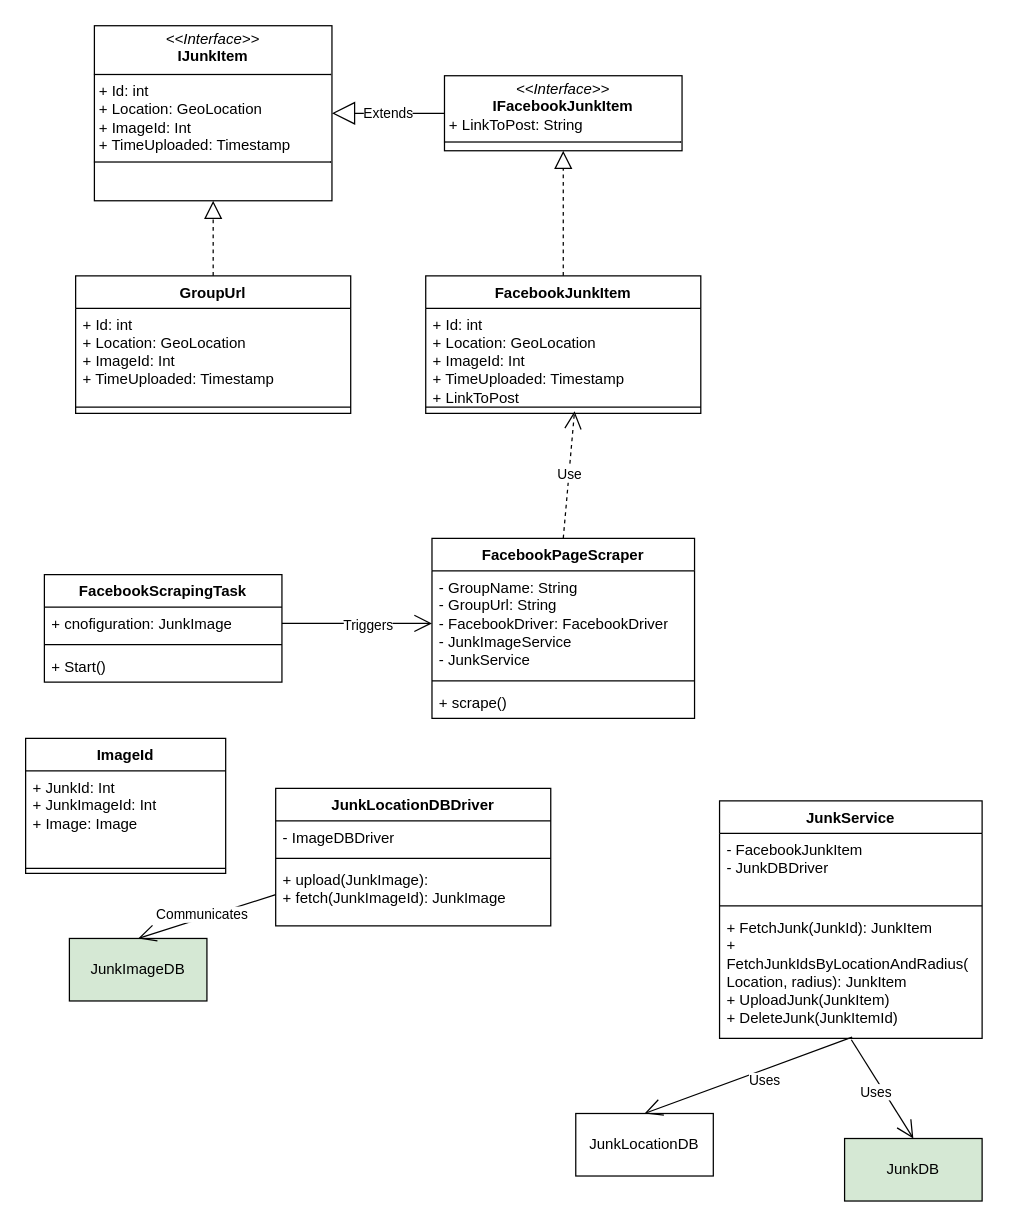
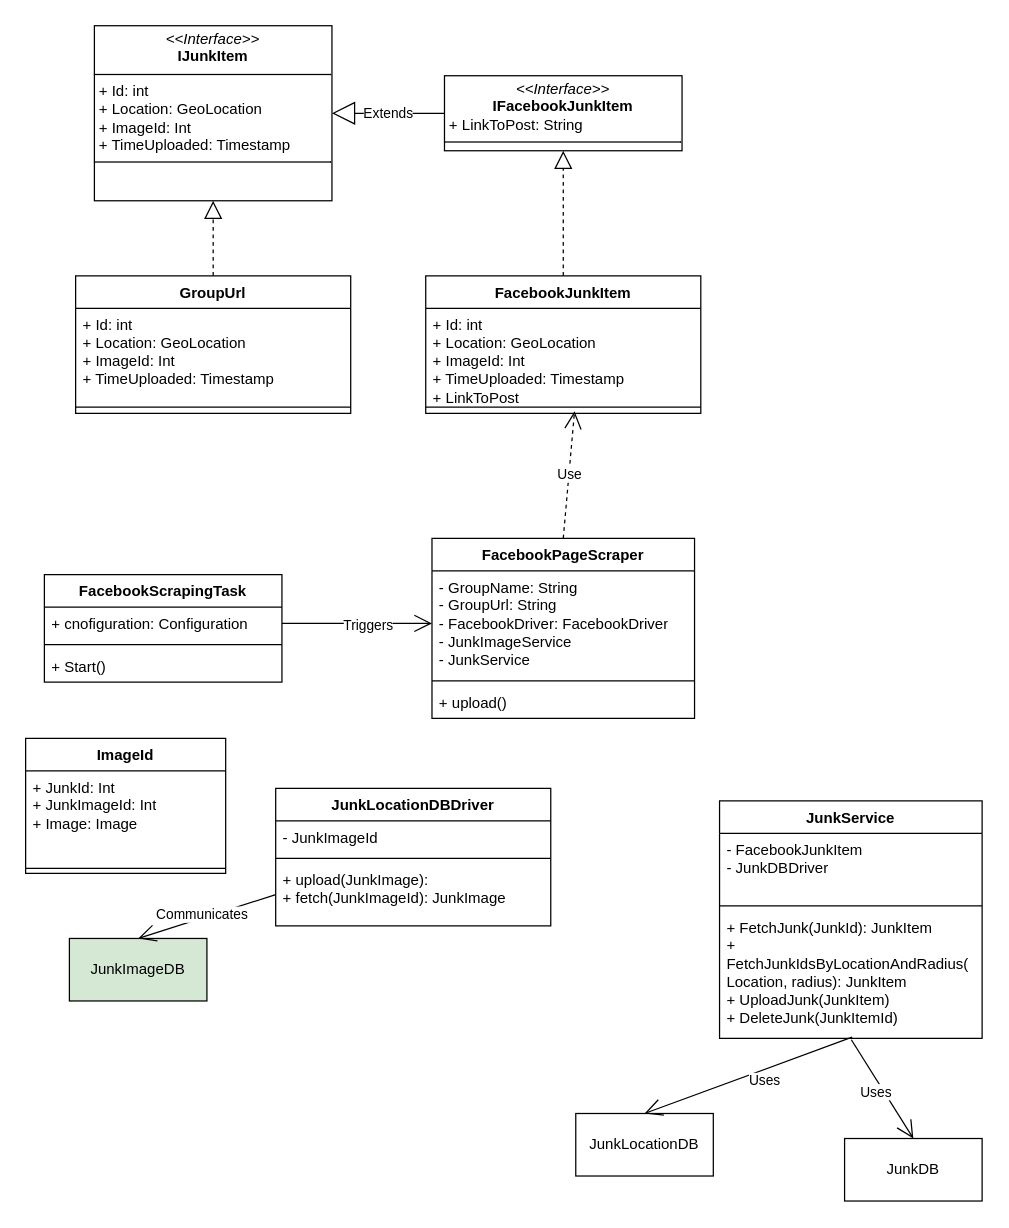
  <mxCell id="0" />
  <mxCell id="1" parent="0" />
  <mxCell id="2" value="GroupUrl" style="swimlane;fontStyle=1;align=center;verticalAlign=top;childLayout=stackLayout;horizontal=1;startSize=26;horizontalStack=0;resizeParent=1;resizeParentMax=0;resizeLast=0;collapsible=1;marginBottom=0;whiteSpace=wrap;html=1;" vertex="1" parent="1"><mxGeometry x="60" y="220" width="220" height="110" as="geometry" /></mxCell>
  <mxCell id="3" value="+ Id: int&lt;div&gt;+ Location: GeoLocation&lt;/div&gt;&lt;div&gt;+ ImageId: Int&lt;/div&gt;&lt;div&gt;+ TimeUploaded: Timestamp&lt;/div&gt;" style="text;strokeColor=none;fillColor=none;align=left;verticalAlign=top;spacingLeft=4;spacingRight=4;overflow=hidden;rotatable=0;points=[[0,0.5],[1,0.5]];portConstraint=eastwest;whiteSpace=wrap;html=1;" vertex="1" parent="2"><mxGeometry y="26" width="220" height="74" as="geometry" /></mxCell>
  <mxCell id="4" value="" style="line;strokeWidth=1;fillColor=none;align=left;verticalAlign=middle;spacingTop=-1;spacingLeft=3;spacingRight=3;rotatable=0;labelPosition=right;points=[];portConstraint=eastwest;strokeColor=inherit;" vertex="1" parent="2"><mxGeometry y="100" width="220" height="10" as="geometry" /></mxCell>
  <mxCell id="5" value="&lt;p style=&quot;margin:0px;margin-top:4px;text-align:center;&quot;&gt;&lt;i&gt;&amp;lt;&amp;lt;Interface&amp;gt;&amp;gt;&lt;/i&gt;&lt;br&gt;&lt;b&gt;IJunkItem&lt;/b&gt;&lt;/p&gt;&lt;hr size=&quot;1&quot; style=&quot;border-style:solid;&quot;&gt;&lt;p style=&quot;margin:0px;margin-left:4px;&quot;&gt;+ Id: int&lt;br&gt;+ Location: GeoLocation&lt;/p&gt;&lt;p style=&quot;margin:0px;margin-left:4px;&quot;&gt;+ ImageId: Int&lt;/p&gt;&lt;p style=&quot;margin:0px;margin-left:4px;&quot;&gt;+ TimeUploaded: Timestamp&lt;/p&gt;&lt;hr size=&quot;1&quot; style=&quot;border-style:solid;&quot;&gt;&lt;p style=&quot;margin:0px;margin-left:4px;&quot;&gt;&lt;br&gt;&lt;/p&gt;" style="verticalAlign=top;align=left;overflow=fill;html=1;whiteSpace=wrap;" vertex="1" parent="1"><mxGeometry x="75" y="20" width="190" height="140" as="geometry" /></mxCell>
  <mxCell id="6" value="" style="endArrow=block;dashed=1;endFill=0;endSize=12;html=1;rounded=0;exitX=0.5;exitY=0;exitDx=0;exitDy=0;entryX=0.5;entryY=1;entryDx=0;entryDy=0;" edge="1" parent="1" source="2" target="5"><mxGeometry width="160" relative="1" as="geometry"><mxPoint x="325" y="290" as="sourcePoint" /><mxPoint x="485" y="290" as="targetPoint" /></mxGeometry></mxCell>
  <mxCell id="7" value="FacebookJunkItem" style="swimlane;fontStyle=1;align=center;verticalAlign=top;childLayout=stackLayout;horizontal=1;startSize=26;horizontalStack=0;resizeParent=1;resizeParentMax=0;resizeLast=0;collapsible=1;marginBottom=0;whiteSpace=wrap;html=1;" vertex="1" parent="1"><mxGeometry x="340" y="220" width="220" height="110" as="geometry" /></mxCell>
  <mxCell id="8" value="+ Id: int&lt;div&gt;+ Location: GeoLocation&lt;/div&gt;&lt;div&gt;+ ImageId: Int&lt;/div&gt;&lt;div&gt;+ TimeUploaded: Timestamp&lt;/div&gt;&lt;div&gt;+ LinkToPost&lt;/div&gt;" style="text;strokeColor=none;fillColor=none;align=left;verticalAlign=top;spacingLeft=4;spacingRight=4;overflow=hidden;rotatable=0;points=[[0,0.5],[1,0.5]];portConstraint=eastwest;whiteSpace=wrap;html=1;" vertex="1" parent="7"><mxGeometry y="26" width="220" height="74" as="geometry" /></mxCell>
  <mxCell id="9" value="" style="line;strokeWidth=1;fillColor=none;align=left;verticalAlign=middle;spacingTop=-1;spacingLeft=3;spacingRight=3;rotatable=0;labelPosition=right;points=[];portConstraint=eastwest;strokeColor=inherit;" vertex="1" parent="7"><mxGeometry y="100" width="220" height="10" as="geometry" /></mxCell>
  <mxCell id="10" value="&lt;p style=&quot;margin:0px;margin-top:4px;text-align:center;&quot;&gt;&lt;i&gt;&amp;lt;&amp;lt;Interface&amp;gt;&amp;gt;&lt;/i&gt;&lt;br&gt;&lt;b&gt;IFacebookJunkItem&lt;/b&gt;&lt;/p&gt;&lt;p style=&quot;margin:0px;margin-left:4px;&quot;&gt;+ LinkToPost: String&lt;/p&gt;&lt;hr size=&quot;1&quot; style=&quot;border-style:solid;&quot;&gt;&lt;p style=&quot;margin:0px;margin-left:4px;&quot;&gt;&lt;br&gt;&lt;/p&gt;" style="verticalAlign=top;align=left;overflow=fill;html=1;whiteSpace=wrap;" vertex="1" parent="1"><mxGeometry x="355" y="60" width="190" height="60" as="geometry" /></mxCell>
  <mxCell id="11" value="Extends" style="endArrow=block;endSize=16;endFill=0;html=1;rounded=0;entryX=1;entryY=0.5;entryDx=0;entryDy=0;exitX=0;exitY=0.5;exitDx=0;exitDy=0;" edge="1" parent="1" source="10" target="5"><mxGeometry width="160" relative="1" as="geometry"><mxPoint x="325" y="290" as="sourcePoint" /><mxPoint x="485" y="290" as="targetPoint" /></mxGeometry></mxCell>
  <mxCell id="12" value="" style="endArrow=block;dashed=1;endFill=0;endSize=12;html=1;rounded=0;entryX=0.5;entryY=1;entryDx=0;entryDy=0;exitX=0.5;exitY=0;exitDx=0;exitDy=0;" edge="1" parent="1" source="7" target="10"><mxGeometry width="160" relative="1" as="geometry"><mxPoint x="325" y="290" as="sourcePoint" /><mxPoint x="485" y="290" as="targetPoint" /></mxGeometry></mxCell>
- <mxCell id="13" value="JunkDB" style="html=1;whiteSpace=wrap;fillColor=#d5e8d4;" vertex="1" parent="1"><mxGeometry x="675" y="910" width="110" height="50" as="geometry" /></mxCell>
+ <mxCell id="13" value="JunkDB" style="html=1;whiteSpace=wrap;" vertex="1" parent="1"><mxGeometry x="675" y="910" width="110" height="50" as="geometry" /></mxCell>
  <mxCell id="14" value="JunkLocationDB" style="html=1;whiteSpace=wrap;" vertex="1" parent="1"><mxGeometry x="460" y="890" width="110" height="50" as="geometry" /></mxCell>
  <mxCell id="15" value="JunkImageDB" style="html=1;whiteSpace=wrap;fillColor=#d5e8d4;" vertex="1" parent="1"><mxGeometry x="55" y="750" width="110" height="50" as="geometry" /></mxCell>
  <mxCell id="16" value="FacebookScrapingTask" style="swimlane;fontStyle=1;align=center;verticalAlign=top;childLayout=stackLayout;horizontal=1;startSize=26;horizontalStack=0;resizeParent=1;resizeParentMax=0;resizeLast=0;collapsible=1;marginBottom=0;whiteSpace=wrap;html=1;" vertex="1" parent="1"><mxGeometry x="35" y="459" width="190" height="86" as="geometry" /></mxCell>
- <mxCell id="17" value="+ cnofiguration: JunkImage" style="text;strokeColor=none;fillColor=none;align=left;verticalAlign=top;spacingLeft=4;spacingRight=4;overflow=hidden;rotatable=0;points=[[0,0.5],[1,0.5]];portConstraint=eastwest;whiteSpace=wrap;html=1;" vertex="1" parent="16"><mxGeometry y="26" width="190" height="26" as="geometry" /></mxCell>
+ <mxCell id="17" value="+ cnofiguration: Configuration" style="text;strokeColor=none;fillColor=none;align=left;verticalAlign=top;spacingLeft=4;spacingRight=4;overflow=hidden;rotatable=0;points=[[0,0.5],[1,0.5]];portConstraint=eastwest;whiteSpace=wrap;html=1;" vertex="1" parent="16"><mxGeometry y="26" width="190" height="26" as="geometry" /></mxCell>
  <mxCell id="18" value="" style="line;strokeWidth=1;fillColor=none;align=left;verticalAlign=middle;spacingTop=-1;spacingLeft=3;spacingRight=3;rotatable=0;labelPosition=right;points=[];portConstraint=eastwest;strokeColor=inherit;" vertex="1" parent="16"><mxGeometry y="52" width="190" height="8" as="geometry" /></mxCell>
  <mxCell id="19" value="+ Start()" style="text;strokeColor=none;fillColor=none;align=left;verticalAlign=top;spacingLeft=4;spacingRight=4;overflow=hidden;rotatable=0;points=[[0,0.5],[1,0.5]];portConstraint=eastwest;whiteSpace=wrap;html=1;" vertex="1" parent="16"><mxGeometry y="60" width="190" height="26" as="geometry" /></mxCell>
  <mxCell id="20" value="FacebookPageScraper" style="swimlane;fontStyle=1;align=center;verticalAlign=top;childLayout=stackLayout;horizontal=1;startSize=26;horizontalStack=0;resizeParent=1;resizeParentMax=0;resizeLast=0;collapsible=1;marginBottom=0;whiteSpace=wrap;html=1;" vertex="1" parent="1"><mxGeometry x="345" y="430" width="210" height="144" as="geometry" /></mxCell>
  <mxCell id="21" value="- GroupName: String&lt;div&gt;- GroupUrl: String&lt;/div&gt;&lt;div&gt;- FacebookDriver: FacebookDriver&lt;/div&gt;&lt;div&gt;- JunkImageService&lt;/div&gt;&lt;div&gt;- JunkService&lt;/div&gt;" style="text;strokeColor=none;fillColor=none;align=left;verticalAlign=top;spacingLeft=4;spacingRight=4;overflow=hidden;rotatable=0;points=[[0,0.5],[1,0.5]];portConstraint=eastwest;whiteSpace=wrap;html=1;" vertex="1" parent="20"><mxGeometry y="26" width="210" height="84" as="geometry" /></mxCell>
  <mxCell id="22" value="" style="line;strokeWidth=1;fillColor=none;align=left;verticalAlign=middle;spacingTop=-1;spacingLeft=3;spacingRight=3;rotatable=0;labelPosition=right;points=[];portConstraint=eastwest;strokeColor=inherit;" vertex="1" parent="20"><mxGeometry y="110" width="210" height="8" as="geometry" /></mxCell>
- <mxCell id="23" value="+ scrape()" style="text;strokeColor=none;fillColor=none;align=left;verticalAlign=top;spacingLeft=4;spacingRight=4;overflow=hidden;rotatable=0;points=[[0,0.5],[1,0.5]];portConstraint=eastwest;whiteSpace=wrap;html=1;" vertex="1" parent="20"><mxGeometry y="118" width="210" height="26" as="geometry" /></mxCell>
+ <mxCell id="23" value="+ upload()" style="text;strokeColor=none;fillColor=none;align=left;verticalAlign=top;spacingLeft=4;spacingRight=4;overflow=hidden;rotatable=0;points=[[0,0.5],[1,0.5]];portConstraint=eastwest;whiteSpace=wrap;html=1;" vertex="1" parent="20"><mxGeometry y="118" width="210" height="26" as="geometry" /></mxCell>
  <mxCell id="24" value="Use" style="endArrow=open;endSize=12;dashed=1;html=1;rounded=0;exitX=0.5;exitY=0;exitDx=0;exitDy=0;entryX=0.541;entryY=0.833;entryDx=0;entryDy=0;entryPerimeter=0;" edge="1" parent="1" source="20" target="9"><mxGeometry width="160" relative="1" as="geometry"><mxPoint x="325" y="390" as="sourcePoint" /><mxPoint x="485" y="390" as="targetPoint" /></mxGeometry></mxCell>
  <mxCell id="25" value="" style="endArrow=open;endFill=1;endSize=12;html=1;rounded=0;exitX=1;exitY=0.5;exitDx=0;exitDy=0;entryX=0;entryY=0.5;entryDx=0;entryDy=0;" edge="1" parent="1" source="17" target="21"><mxGeometry width="160" relative="1" as="geometry"><mxPoint x="325" y="390" as="sourcePoint" /><mxPoint x="485" y="390" as="targetPoint" /></mxGeometry></mxCell>
  <mxCell id="26" value="Triggers" style="edgeLabel;html=1;align=center;verticalAlign=middle;resizable=0;points=[];" vertex="1" connectable="0" parent="25"><mxGeometry x="0.133" y="-1" relative="1" as="geometry"><mxPoint as="offset" /></mxGeometry></mxCell>
  <mxCell id="27" value="JunkService" style="swimlane;fontStyle=1;align=center;verticalAlign=top;childLayout=stackLayout;horizontal=1;startSize=26;horizontalStack=0;resizeParent=1;resizeParentMax=0;resizeLast=0;collapsible=1;marginBottom=0;whiteSpace=wrap;html=1;" vertex="1" parent="1"><mxGeometry x="575" y="640" width="210" height="190" as="geometry" /></mxCell>
  <mxCell id="28" value="- FacebookJunkItem&lt;div&gt;- JunkDBDriver&lt;/div&gt;" style="text;strokeColor=none;fillColor=none;align=left;verticalAlign=top;spacingLeft=4;spacingRight=4;overflow=hidden;rotatable=0;points=[[0,0.5],[1,0.5]];portConstraint=eastwest;whiteSpace=wrap;html=1;" vertex="1" parent="27"><mxGeometry y="26" width="210" height="54" as="geometry" /></mxCell>
  <mxCell id="29" value="" style="line;strokeWidth=1;fillColor=none;align=left;verticalAlign=middle;spacingTop=-1;spacingLeft=3;spacingRight=3;rotatable=0;labelPosition=right;points=[];portConstraint=eastwest;strokeColor=inherit;" vertex="1" parent="27"><mxGeometry y="80" width="210" height="8" as="geometry" /></mxCell>
  <mxCell id="30" value="+ FetchJunk(JunkId): JunkItem&lt;div&gt;+ FetchJunkIdsByLocationAndRadius(&lt;/div&gt;&lt;div&gt;Location, radius): JunkItem&lt;/div&gt;&lt;div&gt;+ UploadJunk(JunkItem)&lt;/div&gt;&lt;div&gt;+ DeleteJunk(JunkItemId)&lt;/div&gt;" style="text;strokeColor=none;fillColor=none;align=left;verticalAlign=top;spacingLeft=4;spacingRight=4;overflow=hidden;rotatable=0;points=[[0,0.5],[1,0.5]];portConstraint=eastwest;whiteSpace=wrap;html=1;" vertex="1" parent="27"><mxGeometry y="88" width="210" height="102" as="geometry" /></mxCell>
  <mxCell id="31" value="JunkLocationDBDriver&lt;div&gt;&lt;br&gt;&lt;/div&gt;" style="swimlane;fontStyle=1;align=center;verticalAlign=top;childLayout=stackLayout;horizontal=1;startSize=26;horizontalStack=0;resizeParent=1;resizeParentMax=0;resizeLast=0;collapsible=1;marginBottom=0;whiteSpace=wrap;html=1;" vertex="1" parent="1"><mxGeometry x="220" y="630" width="220" height="110" as="geometry" /></mxCell>
- <mxCell id="32" value="- ImageDBDriver" style="text;strokeColor=none;fillColor=none;align=left;verticalAlign=top;spacingLeft=4;spacingRight=4;overflow=hidden;rotatable=0;points=[[0,0.5],[1,0.5]];portConstraint=eastwest;whiteSpace=wrap;html=1;" vertex="1" parent="31"><mxGeometry y="26" width="220" height="26" as="geometry" /></mxCell>
+ <mxCell id="32" value="- JunkImageId" style="text;strokeColor=none;fillColor=none;align=left;verticalAlign=top;spacingLeft=4;spacingRight=4;overflow=hidden;rotatable=0;points=[[0,0.5],[1,0.5]];portConstraint=eastwest;whiteSpace=wrap;html=1;" vertex="1" parent="31"><mxGeometry y="26" width="220" height="26" as="geometry" /></mxCell>
  <mxCell id="33" value="" style="line;strokeWidth=1;fillColor=none;align=left;verticalAlign=middle;spacingTop=-1;spacingLeft=3;spacingRight=3;rotatable=0;labelPosition=right;points=[];portConstraint=eastwest;strokeColor=inherit;" vertex="1" parent="31"><mxGeometry y="52" width="220" height="8" as="geometry" /></mxCell>
  <mxCell id="34" value="+ upload(JunkImage):&lt;div&gt;+ fetch(JunkImageId): JunkImage&lt;/div&gt;" style="text;strokeColor=none;fillColor=none;align=left;verticalAlign=top;spacingLeft=4;spacingRight=4;overflow=hidden;rotatable=0;points=[[0,0.5],[1,0.5]];portConstraint=eastwest;whiteSpace=wrap;html=1;" vertex="1" parent="31"><mxGeometry y="60" width="220" height="50" as="geometry" /></mxCell>
  <mxCell id="35" value="ImageId" style="swimlane;fontStyle=1;align=center;verticalAlign=top;childLayout=stackLayout;horizontal=1;startSize=26;horizontalStack=0;resizeParent=1;resizeParentMax=0;resizeLast=0;collapsible=1;marginBottom=0;whiteSpace=wrap;html=1;" vertex="1" parent="1"><mxGeometry x="20" y="590" width="160" height="108" as="geometry" /></mxCell>
  <mxCell id="36" value="+ JunkId: Int&lt;div&gt;+ JunkImageId: Int&lt;/div&gt;&lt;div&gt;+ Image: Image&lt;/div&gt;" style="text;strokeColor=none;fillColor=none;align=left;verticalAlign=top;spacingLeft=4;spacingRight=4;overflow=hidden;rotatable=0;points=[[0,0.5],[1,0.5]];portConstraint=eastwest;whiteSpace=wrap;html=1;" vertex="1" parent="35"><mxGeometry y="26" width="160" height="74" as="geometry" /></mxCell>
  <mxCell id="37" value="" style="line;strokeWidth=1;fillColor=none;align=left;verticalAlign=middle;spacingTop=-1;spacingLeft=3;spacingRight=3;rotatable=0;labelPosition=right;points=[];portConstraint=eastwest;strokeColor=inherit;" vertex="1" parent="35"><mxGeometry y="100" width="160" height="8" as="geometry" /></mxCell>
  <mxCell id="38" value="" style="endArrow=open;endFill=1;endSize=12;html=1;rounded=0;exitX=0;exitY=0.5;exitDx=0;exitDy=0;entryX=0.5;entryY=0;entryDx=0;entryDy=0;" edge="1" parent="1" source="34" target="15"><mxGeometry width="160" relative="1" as="geometry"><mxPoint x="325" y="890" as="sourcePoint" /><mxPoint x="485" y="890" as="targetPoint" /></mxGeometry></mxCell>
  <mxCell id="39" value="Communicates" style="edgeLabel;html=1;align=center;verticalAlign=middle;resizable=0;points=[];" vertex="1" connectable="0" parent="38"><mxGeometry x="0.078" y="-3" relative="1" as="geometry"><mxPoint as="offset" /></mxGeometry></mxCell>
  <mxCell id="40" value="" style="endArrow=open;endFill=1;endSize=12;html=1;rounded=0;exitX=0.505;exitY=0.99;exitDx=0;exitDy=0;exitPerimeter=0;entryX=0.5;entryY=0;entryDx=0;entryDy=0;" edge="1" parent="1" source="30" target="14"><mxGeometry width="160" relative="1" as="geometry"><mxPoint x="325" y="890" as="sourcePoint" /><mxPoint x="485" y="890" as="targetPoint" /></mxGeometry></mxCell>
  <mxCell id="41" value="Uses" style="edgeLabel;html=1;align=center;verticalAlign=middle;resizable=0;points=[];" vertex="1" connectable="0" parent="40"><mxGeometry x="-0.117" y="8" relative="1" as="geometry"><mxPoint as="offset" /></mxGeometry></mxCell>
  <mxCell id="42" value="" style="endArrow=open;endFill=1;endSize=12;html=1;rounded=0;exitX=0.502;exitY=1.01;exitDx=0;exitDy=0;exitPerimeter=0;entryX=0.5;entryY=0;entryDx=0;entryDy=0;" edge="1" parent="1" source="30" target="13"><mxGeometry width="160" relative="1" as="geometry"><mxPoint x="525" y="850" as="sourcePoint" /><mxPoint x="685" y="850" as="targetPoint" /></mxGeometry></mxCell>
  <mxCell id="43" value="Uses" style="edgeLabel;html=1;align=center;verticalAlign=middle;resizable=0;points=[];" vertex="1" connectable="0" parent="42"><mxGeometry x="-0.044" y="-6" relative="1" as="geometry"><mxPoint as="offset" /></mxGeometry></mxCell>
